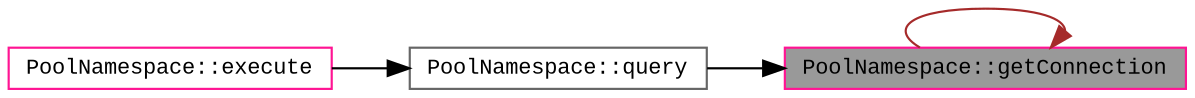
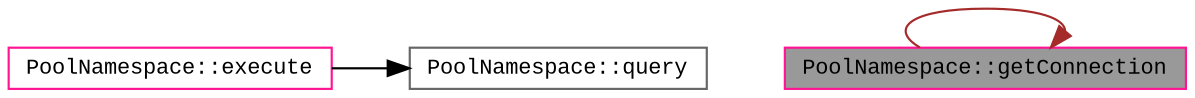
  digraph {
    fontname="Liberation Mono"
    rankdir=RL
    node [color=deeppink fillcolor=white fontname="Liberation Mono" fontsize=10 shape=box style=filled]
    edge [color=black dir=back fontname="Liberation Mono" fontsize=10 labelfontname=Helvetica labelfontsize=10 style=solid]
    n1 [fillcolor=grey60 fontcolor=black height=0.2 label="PoolNamespace::getConnection" width=0.4]
    n2 [color=gray40 height=0.2 label="PoolNamespace::query" width=0.4]
    n3 [height=0.2 label="PoolNamespace::execute" width=0.4]
    n1 -> n1 [color=brown]
-   n1 -> n2
    n2 -> n3
  }
